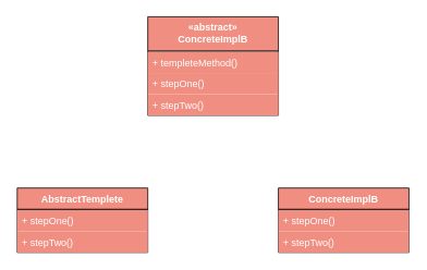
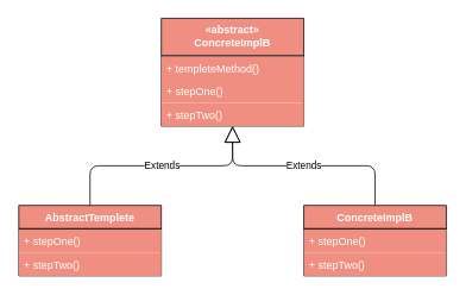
  <mxCell id="0" />
  <mxCell id="1" parent="0" />
  <mxCell id="2" value="«abstract»&#10;ConcreteImplB" style="swimlane;fontStyle=1;align=center;verticalAlign=top;childLayout=stackLayout;horizontal=1;startSize=42;horizontalStack=0;resizeParent=1;resizeParentMax=0;resizeLast=0;collapsible=1;marginBottom=0;fillColor=#F08E81;fontColor=#FFFFFF;" vertex="1" parent="1"><mxGeometry x="180" y="20" width="160" height="121" as="geometry" /></mxCell>
  <mxCell id="3" value="" style="line;strokeWidth=1;fillColor=#F08E81;align=left;verticalAlign=middle;spacingTop=-1;spacingLeft=3;spacingRight=3;rotatable=0;labelPosition=right;points=[];portConstraint=eastwest;fontColor=#FFFFFF;" vertex="1" parent="2"><mxGeometry y="42" width="160" height="1" as="geometry" /></mxCell>
  <mxCell id="4" value="+ templeteMethod()" style="text;strokeColor=none;fillColor=#F08E81;align=left;verticalAlign=top;spacingLeft=4;spacingRight=4;overflow=hidden;rotatable=0;points=[[0,0.5],[1,0.5]];portConstraint=eastwest;fontColor=#FFFFFF;" vertex="1" parent="2"><mxGeometry y="43" width="160" height="26" as="geometry" /></mxCell>
  <mxCell id="5" value="+ stepOne()" style="text;strokeColor=none;fillColor=#F08E81;align=left;verticalAlign=top;spacingLeft=4;spacingRight=4;overflow=hidden;rotatable=0;points=[[0,0.5],[1,0.5]];portConstraint=eastwest;fontColor=#FFFFFF;" vertex="1" parent="2"><mxGeometry y="69" width="160" height="26" as="geometry" /></mxCell>
  <mxCell id="6" value="+ stepTwo()" style="text;strokeColor=none;fillColor=#F08E81;align=left;verticalAlign=top;spacingLeft=4;spacingRight=4;overflow=hidden;rotatable=0;points=[[0,0.5],[1,0.5]];portConstraint=eastwest;fontColor=#FFFFFF;" vertex="1" parent="2"><mxGeometry y="95" width="160" height="26" as="geometry" /></mxCell>
  <mxCell id="7" value="AbstractTemplete" style="swimlane;fontStyle=1;align=center;verticalAlign=top;childLayout=stackLayout;horizontal=1;startSize=26;horizontalStack=0;resizeParent=1;resizeParentMax=0;resizeLast=0;collapsible=1;marginBottom=0;fillColor=#F08E81;fontColor=#FFFFFF;" vertex="1" parent="1"><mxGeometry x="20" y="230" width="160" height="79" as="geometry" /></mxCell>
  <mxCell id="8" value="" style="line;strokeWidth=1;fillColor=#F08E81;align=left;verticalAlign=middle;spacingTop=-1;spacingLeft=3;spacingRight=3;rotatable=0;labelPosition=right;points=[];portConstraint=eastwest;fontColor=#FFFFFF;" vertex="1" parent="7"><mxGeometry y="26" width="160" height="1" as="geometry" /></mxCell>
  <mxCell id="9" value="+ stepOne()" style="text;strokeColor=none;fillColor=#F08E81;align=left;verticalAlign=top;spacingLeft=4;spacingRight=4;overflow=hidden;rotatable=0;points=[[0,0.5],[1,0.5]];portConstraint=eastwest;fontColor=#FFFFFF;" vertex="1" parent="7"><mxGeometry y="27" width="160" height="26" as="geometry" /></mxCell>
  <mxCell id="10" value="+ stepTwo()" style="text;strokeColor=none;fillColor=#F08E81;align=left;verticalAlign=top;spacingLeft=4;spacingRight=4;overflow=hidden;rotatable=0;points=[[0,0.5],[1,0.5]];portConstraint=eastwest;fontColor=#FFFFFF;" vertex="1" parent="7"><mxGeometry y="53" width="160" height="26" as="geometry" /></mxCell>
  <mxCell id="11" value="ConcreteImplB" style="swimlane;fontStyle=1;align=center;verticalAlign=top;childLayout=stackLayout;horizontal=1;startSize=26;horizontalStack=0;resizeParent=1;resizeParentMax=0;resizeLast=0;collapsible=1;marginBottom=0;fillColor=#F08E81;fontColor=#FFFFFF;" vertex="1" parent="1"><mxGeometry x="340" y="230" width="160" height="79" as="geometry" /></mxCell>
  <mxCell id="12" value="" style="line;strokeWidth=1;fillColor=#F08E81;align=left;verticalAlign=middle;spacingTop=-1;spacingLeft=3;spacingRight=3;rotatable=0;labelPosition=right;points=[];portConstraint=eastwest;fontColor=#FFFFFF;" vertex="1" parent="11"><mxGeometry y="26" width="160" height="1" as="geometry" /></mxCell>
  <mxCell id="13" value="+ stepOne()" style="text;strokeColor=none;fillColor=#F08E81;align=left;verticalAlign=top;spacingLeft=4;spacingRight=4;overflow=hidden;rotatable=0;points=[[0,0.5],[1,0.5]];portConstraint=eastwest;fontColor=#FFFFFF;" vertex="1" parent="11"><mxGeometry y="27" width="160" height="26" as="geometry" /></mxCell>
  <mxCell id="14" value="+ stepTwo()" style="text;strokeColor=none;fillColor=#F08E81;align=left;verticalAlign=top;spacingLeft=4;spacingRight=4;overflow=hidden;rotatable=0;points=[[0,0.5],[1,0.5]];portConstraint=eastwest;fontColor=#FFFFFF;" vertex="1" parent="11"><mxGeometry y="53" width="160" height="26" as="geometry" /></mxCell>
+ <mxCell id="15" value="Extends" style="endArrow=block;endSize=16;endFill=0;html=1;fontColor=#000000;entryX=0.5;entryY=1;entryDx=0;entryDy=0;exitX=0.5;exitY=0;exitDx=0;exitDy=0;edgeStyle=orthogonalEdgeStyle;" edge="1" parent="1" source="7" target="2"><mxGeometry width="160" relative="1" as="geometry"><mxPoint x="-83" y="200" as="sourcePoint" /><mxPoint x="77" y="200" as="targetPoint" /></mxGeometry></mxCell>
+ <mxCell id="16" value="Extends" style="endArrow=block;endSize=16;endFill=0;html=1;fontColor=#000000;entryX=0.5;entryY=1;entryDx=0;entryDy=0;exitX=0.5;exitY=0;exitDx=0;exitDy=0;edgeStyle=orthogonalEdgeStyle;" edge="1" parent="1" source="11" target="2"><mxGeometry width="160" relative="1" as="geometry"><mxPoint x="137" y="410" as="sourcePoint" /><mxPoint x="297" y="410" as="targetPoint" /></mxGeometry></mxCell>
